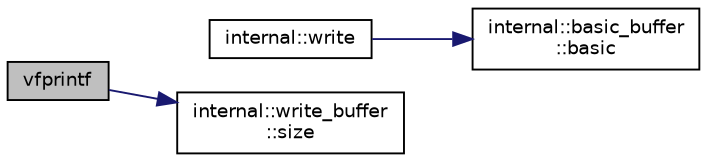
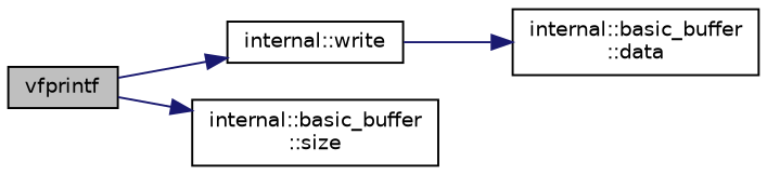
  digraph {
    rankdir=LR
    node [color=black fillcolor=white fontname=Helvetica fontsize=10 shape=record style=filled]
    edge [color=midnightblue fontname=Helvetica fontsize=10 labelfontname=Helvetica labelfontsize=10 style=solid]
    n1 [fillcolor=grey75 fontcolor=black height=0.2 label=vfprintf width=0.4]
    n2 [height=0.2 label="internal::write" width=0.4]
-   n3 [height=0.2 label="internal::write_buffer\l::size" width=0.4]
-   n4 [height=0.2 label="internal::basic_buffer\l::basic" width=0.4]
+   n3 [height=0.2 label="internal::basic_buffer\l::size" width=0.4]
+   n4 [height=0.2 label="internal::basic_buffer\l::data" width=0.4]
+   n1 -> n2
    n1 -> n3
    n2 -> n4
  }
